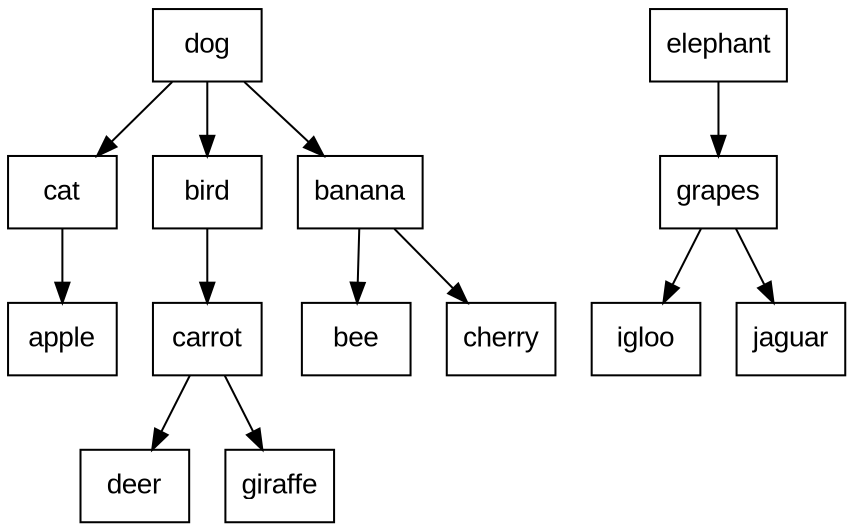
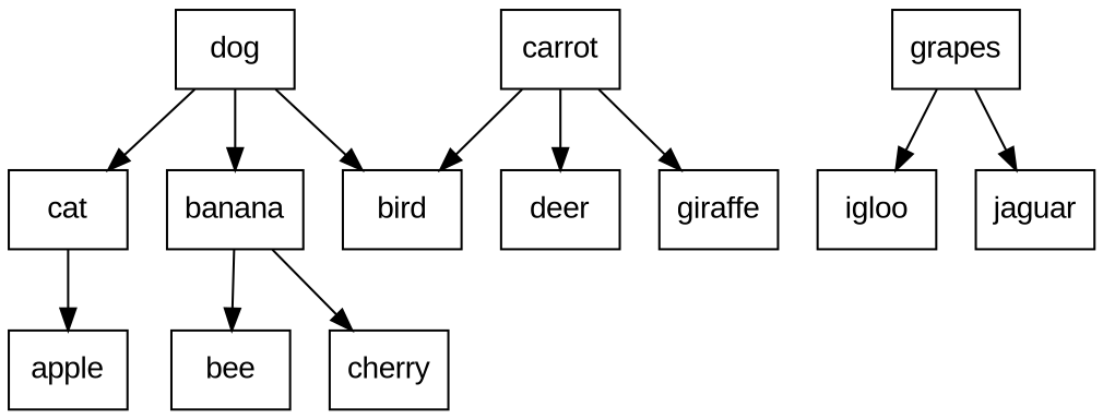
  digraph {
    node [fontname=Arial shape=record]
    edge [fontname=Arial]
    n1 [label=dog]
    n2 [label=cat]
    n3 [label=bird]
    n4 [label=banana]
    n5 [label=apple]
    n6 [label=carrot]
    n7 [label=bee]
    n8 [label=cherry]
    n9 [label=deer]
    n10 [label=giraffe]
-   n11 [label=elephant]
    n12 [label=grapes]
    n13 [label=igloo]
    n14 [label=jaguar]
    n1 -> n2
    n1 -> n3
    n1 -> n4
    n2 -> n5
-   n3 -> n6
+   n6 -> n3
    n4 -> n7
    n4 -> n8
    n6 -> n9
    n6 -> n10
-   n11 -> n12
    n12 -> n13
    n12 -> n14
  }
